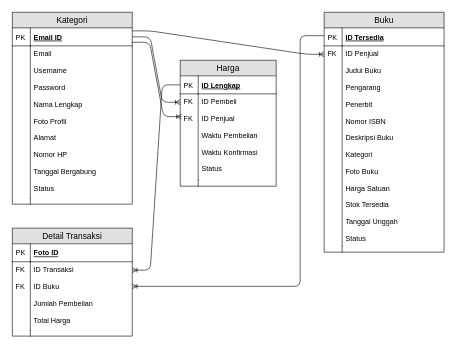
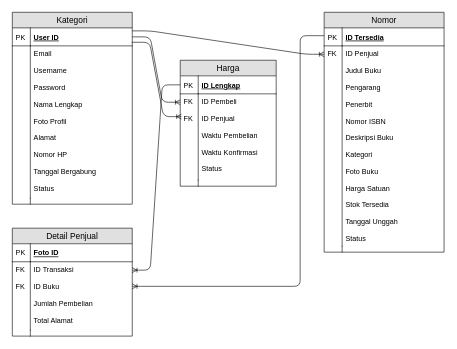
  <mxCell id="0" />
  <mxCell id="1" parent="0" />
  <mxCell id="2" value="Kategori" style="swimlane;fontStyle=0;childLayout=stackLayout;horizontal=1;startSize=26;fillColor=#e0e0e0;horizontalStack=0;resizeParent=1;resizeParentMax=0;resizeLast=0;collapsible=1;marginBottom=0;swimlaneFillColor=#ffffff;align=center;fontSize=14;" parent="1" vertex="1"><mxGeometry x="20" y="20" width="200" height="320" as="geometry" /></mxCell>
- <mxCell id="3" value="Email ID" style="shape=partialRectangle;top=0;left=0;right=0;bottom=1;align=left;verticalAlign=middle;fillColor=none;spacingLeft=34;spacingRight=4;overflow=hidden;rotatable=0;points=[[0,0.5],[1,0.5]];portConstraint=eastwest;dropTarget=0;fontStyle=5;fontSize=12;" parent="2" vertex="1"><mxGeometry y="26" width="200" height="30" as="geometry" /></mxCell>
+ <mxCell id="3" value="User ID" style="shape=partialRectangle;top=0;left=0;right=0;bottom=1;align=left;verticalAlign=middle;fillColor=none;spacingLeft=34;spacingRight=4;overflow=hidden;rotatable=0;points=[[0,0.5],[1,0.5]];portConstraint=eastwest;dropTarget=0;fontStyle=5;fontSize=12;" parent="2" vertex="1"><mxGeometry y="26" width="200" height="30" as="geometry" /></mxCell>
  <mxCell id="4" value="PK" style="shape=partialRectangle;top=0;left=0;bottom=0;fillColor=none;align=left;verticalAlign=middle;spacingLeft=4;spacingRight=4;overflow=hidden;rotatable=0;points=[];portConstraint=eastwest;part=1;fontSize=12;" parent="3" vertex="1" connectable="0"><mxGeometry width="30" height="30" as="geometry" /></mxCell>
  <mxCell id="5" value="Email&#10;&#10;Username&#10;&#10;Password&#10;&#10;Nama Lengkap&#10;&#10;Foto Profil&#10;&#10;Alamat&#10;&#10;Nomor HP&#10;&#10;Tanggal Bergabung&#10;&#10;Status&#10;" style="shape=partialRectangle;top=0;left=0;right=0;bottom=0;align=left;verticalAlign=top;fillColor=none;spacingLeft=34;spacingRight=4;overflow=hidden;rotatable=0;points=[[0,0.5],[1,0.5]];portConstraint=eastwest;dropTarget=0;fontSize=12;" parent="2" vertex="1"><mxGeometry y="56" width="200" height="254" as="geometry" /></mxCell>
  <mxCell id="6" value="" style="shape=partialRectangle;top=0;left=0;bottom=0;fillColor=none;align=left;verticalAlign=top;spacingLeft=4;spacingRight=4;overflow=hidden;rotatable=0;points=[];portConstraint=eastwest;part=1;fontSize=12;" parent="5" vertex="1" connectable="0"><mxGeometry width="30" height="254" as="geometry" /></mxCell>
  <mxCell id="7" value="" style="shape=partialRectangle;top=0;left=0;right=0;bottom=0;align=left;verticalAlign=top;fillColor=none;spacingLeft=34;spacingRight=4;overflow=hidden;rotatable=0;points=[[0,0.5],[1,0.5]];portConstraint=eastwest;dropTarget=0;fontSize=12;" parent="2" vertex="1"><mxGeometry y="310" width="200" height="10" as="geometry" /></mxCell>
  <mxCell id="8" value="" style="shape=partialRectangle;top=0;left=0;bottom=0;fillColor=none;align=left;verticalAlign=top;spacingLeft=4;spacingRight=4;overflow=hidden;rotatable=0;points=[];portConstraint=eastwest;part=1;fontSize=12;" parent="7" vertex="1" connectable="0"><mxGeometry width="30" height="10" as="geometry" /></mxCell>
- <mxCell id="9" value="Buku" style="swimlane;fontStyle=0;childLayout=stackLayout;horizontal=1;startSize=26;fillColor=#e0e0e0;horizontalStack=0;resizeParent=1;resizeParentMax=0;resizeLast=0;collapsible=1;marginBottom=0;swimlaneFillColor=#ffffff;align=center;fontSize=14;" parent="1" vertex="1"><mxGeometry x="540" y="20" width="200" height="400" as="geometry" /></mxCell>
+ <mxCell id="9" value="Nomor" style="swimlane;fontStyle=0;childLayout=stackLayout;horizontal=1;startSize=26;fillColor=#e0e0e0;horizontalStack=0;resizeParent=1;resizeParentMax=0;resizeLast=0;collapsible=1;marginBottom=0;swimlaneFillColor=#ffffff;align=center;fontSize=14;" parent="1" vertex="1"><mxGeometry x="540" y="20" width="200" height="400" as="geometry" /></mxCell>
  <mxCell id="10" value="ID Tersedia" style="shape=partialRectangle;top=0;left=0;right=0;bottom=1;align=left;verticalAlign=middle;fillColor=none;spacingLeft=34;spacingRight=4;overflow=hidden;rotatable=0;points=[[0,0.5],[1,0.5]];portConstraint=eastwest;dropTarget=0;fontStyle=5;fontSize=12;" parent="9" vertex="1"><mxGeometry y="26" width="200" height="30" as="geometry" /></mxCell>
  <mxCell id="11" value="PK" style="shape=partialRectangle;top=0;left=0;bottom=0;fillColor=none;align=left;verticalAlign=middle;spacingLeft=4;spacingRight=4;overflow=hidden;rotatable=0;points=[];portConstraint=eastwest;part=1;fontSize=12;" parent="10" vertex="1" connectable="0"><mxGeometry width="30" height="30" as="geometry" /></mxCell>
  <mxCell id="12" value="ID Penjual&#10;&#10;Judul Buku&#10;&#10;Pengarang&#10;&#10;Penerbit&#10;&#10;Nomor ISBN&#10;&#10;Deskripsi Buku&#10;&#10;Kategori&#10;&#10;Foto Buku&#10;&#10;Harga Satuan&#10;&#10;Stok Tersedia&#10;&#10;Tanggal Unggah&#10;&#10;Status" style="shape=partialRectangle;top=0;left=0;right=0;bottom=0;align=left;verticalAlign=top;fillColor=none;spacingLeft=34;spacingRight=4;overflow=hidden;rotatable=0;points=[[0,0.5],[1,0.5]];portConstraint=eastwest;dropTarget=0;fontSize=12;" parent="9" vertex="1"><mxGeometry y="56" width="200" height="334" as="geometry" /></mxCell>
  <mxCell id="13" value="FK" style="shape=partialRectangle;top=0;left=0;bottom=0;fillColor=none;align=left;verticalAlign=top;spacingLeft=4;spacingRight=4;overflow=hidden;rotatable=0;points=[];portConstraint=eastwest;part=1;fontSize=12;" parent="12" vertex="1" connectable="0"><mxGeometry width="30" height="334" as="geometry" /></mxCell>
  <mxCell id="14" value="" style="shape=partialRectangle;top=0;left=0;right=0;bottom=0;align=left;verticalAlign=top;fillColor=none;spacingLeft=34;spacingRight=4;overflow=hidden;rotatable=0;points=[[0,0.5],[1,0.5]];portConstraint=eastwest;dropTarget=0;fontSize=12;" parent="9" vertex="1"><mxGeometry y="390" width="200" height="10" as="geometry" /></mxCell>
  <mxCell id="15" value="" style="shape=partialRectangle;top=0;left=0;bottom=0;fillColor=none;align=left;verticalAlign=top;spacingLeft=4;spacingRight=4;overflow=hidden;rotatable=0;points=[];portConstraint=eastwest;part=1;fontSize=12;" parent="14" vertex="1" connectable="0"><mxGeometry width="30" height="10" as="geometry" /></mxCell>
  <mxCell id="16" value="Harga" style="swimlane;fontStyle=0;childLayout=stackLayout;horizontal=1;startSize=26;fillColor=#e0e0e0;horizontalStack=0;resizeParent=1;resizeParentMax=0;resizeLast=0;collapsible=1;marginBottom=0;swimlaneFillColor=#ffffff;align=center;fontSize=14;" parent="1" vertex="1"><mxGeometry x="300" y="100" width="160" height="210" as="geometry" /></mxCell>
  <mxCell id="17" value="ID Lengkap" style="shape=partialRectangle;top=0;left=0;right=0;bottom=1;align=left;verticalAlign=middle;fillColor=none;spacingLeft=34;spacingRight=4;overflow=hidden;rotatable=0;points=[[0,0.5],[1,0.5]];portConstraint=eastwest;dropTarget=0;fontStyle=5;fontSize=12;" parent="16" vertex="1"><mxGeometry y="26" width="160" height="30" as="geometry" /></mxCell>
  <mxCell id="18" value="PK" style="shape=partialRectangle;top=0;left=0;bottom=0;fillColor=none;align=left;verticalAlign=middle;spacingLeft=4;spacingRight=4;overflow=hidden;rotatable=0;points=[];portConstraint=eastwest;part=1;fontSize=12;" parent="17" vertex="1" connectable="0"><mxGeometry width="30" height="30" as="geometry" /></mxCell>
  <mxCell id="19" value="ID Pembeli&#10;&#10;ID Penjual&#10;&#10;Waktu Pembelian&#10;&#10;Waktu Konfirmasi&#10;&#10;Status&#10;" style="shape=partialRectangle;top=0;left=0;right=0;bottom=0;align=left;verticalAlign=top;fillColor=none;spacingLeft=34;spacingRight=4;overflow=hidden;rotatable=0;points=[[0,0.5],[1,0.5]];portConstraint=eastwest;dropTarget=0;fontSize=12;" parent="16" vertex="1"><mxGeometry y="56" width="160" height="144" as="geometry" /></mxCell>
  <mxCell id="20" value="FK&#10;&#10;FK&#10;" style="shape=partialRectangle;top=0;left=0;bottom=0;fillColor=none;align=left;verticalAlign=top;spacingLeft=4;spacingRight=4;overflow=hidden;rotatable=0;points=[];portConstraint=eastwest;part=1;fontSize=12;" parent="19" vertex="1" connectable="0"><mxGeometry width="30" height="144" as="geometry" /></mxCell>
  <mxCell id="21" value="" style="shape=partialRectangle;top=0;left=0;right=0;bottom=0;align=left;verticalAlign=top;fillColor=none;spacingLeft=34;spacingRight=4;overflow=hidden;rotatable=0;points=[[0,0.5],[1,0.5]];portConstraint=eastwest;dropTarget=0;fontSize=12;" parent="16" vertex="1"><mxGeometry y="200" width="160" height="10" as="geometry" /></mxCell>
  <mxCell id="22" value="" style="shape=partialRectangle;top=0;left=0;bottom=0;fillColor=none;align=left;verticalAlign=top;spacingLeft=4;spacingRight=4;overflow=hidden;rotatable=0;points=[];portConstraint=eastwest;part=1;fontSize=12;" parent="21" vertex="1" connectable="0"><mxGeometry width="30" height="10" as="geometry" /></mxCell>
- <mxCell id="23" value="Detail Transaksi" style="swimlane;fontStyle=0;childLayout=stackLayout;horizontal=1;startSize=26;fillColor=#e0e0e0;horizontalStack=0;resizeParent=1;resizeParentMax=0;resizeLast=0;collapsible=1;marginBottom=0;swimlaneFillColor=#ffffff;align=center;fontSize=14;" parent="1" vertex="1"><mxGeometry x="20" y="380" width="200" height="180" as="geometry" /></mxCell>
+ <mxCell id="23" value="Detail Penjual" style="swimlane;fontStyle=0;childLayout=stackLayout;horizontal=1;startSize=26;fillColor=#e0e0e0;horizontalStack=0;resizeParent=1;resizeParentMax=0;resizeLast=0;collapsible=1;marginBottom=0;swimlaneFillColor=#ffffff;align=center;fontSize=14;" parent="1" vertex="1"><mxGeometry x="20" y="380" width="200" height="180" as="geometry" /></mxCell>
  <mxCell id="24" value="Foto ID" style="shape=partialRectangle;top=0;left=0;right=0;bottom=1;align=left;verticalAlign=middle;fillColor=none;spacingLeft=34;spacingRight=4;overflow=hidden;rotatable=0;points=[[0,0.5],[1,0.5]];portConstraint=eastwest;dropTarget=0;fontStyle=5;fontSize=12;" parent="23" vertex="1"><mxGeometry y="26" width="200" height="30" as="geometry" /></mxCell>
  <mxCell id="25" value="PK" style="shape=partialRectangle;top=0;left=0;bottom=0;fillColor=none;align=left;verticalAlign=middle;spacingLeft=4;spacingRight=4;overflow=hidden;rotatable=0;points=[];portConstraint=eastwest;part=1;fontSize=12;" parent="24" vertex="1" connectable="0"><mxGeometry width="30" height="30" as="geometry" /></mxCell>
- <mxCell id="26" value="ID Transaksi&#10;&#10;ID Buku&#10;&#10;Jumlah Pembelian&#10;&#10;Total Harga&#10;" style="shape=partialRectangle;top=0;left=0;right=0;bottom=0;align=left;verticalAlign=top;fillColor=none;spacingLeft=34;spacingRight=4;overflow=hidden;rotatable=0;points=[[0,0.5],[1,0.5]];portConstraint=eastwest;dropTarget=0;fontSize=12;" parent="23" vertex="1"><mxGeometry y="56" width="200" height="114" as="geometry" /></mxCell>
+ <mxCell id="26" value="ID Transaksi&#10;&#10;ID Buku&#10;&#10;Jumlah Pembelian&#10;&#10;Total Alamat&#10;" style="shape=partialRectangle;top=0;left=0;right=0;bottom=0;align=left;verticalAlign=top;fillColor=none;spacingLeft=34;spacingRight=4;overflow=hidden;rotatable=0;points=[[0,0.5],[1,0.5]];portConstraint=eastwest;dropTarget=0;fontSize=12;" parent="23" vertex="1"><mxGeometry y="56" width="200" height="114" as="geometry" /></mxCell>
  <mxCell id="27" value="FK&#10;&#10;FK&#10;" style="shape=partialRectangle;top=0;left=0;bottom=0;fillColor=none;align=left;verticalAlign=top;spacingLeft=4;spacingRight=4;overflow=hidden;rotatable=0;points=[];portConstraint=eastwest;part=1;fontSize=12;" parent="26" vertex="1" connectable="0"><mxGeometry width="30" height="114" as="geometry" /></mxCell>
  <mxCell id="28" value="" style="shape=partialRectangle;top=0;left=0;right=0;bottom=0;align=left;verticalAlign=top;fillColor=none;spacingLeft=34;spacingRight=4;overflow=hidden;rotatable=0;points=[[0,0.5],[1,0.5]];portConstraint=eastwest;dropTarget=0;fontSize=12;" parent="23" vertex="1"><mxGeometry y="170" width="200" height="10" as="geometry" /></mxCell>
  <mxCell id="29" value="" style="shape=partialRectangle;top=0;left=0;bottom=0;fillColor=none;align=left;verticalAlign=top;spacingLeft=4;spacingRight=4;overflow=hidden;rotatable=0;points=[];portConstraint=eastwest;part=1;fontSize=12;" parent="28" vertex="1" connectable="0"><mxGeometry width="30" height="10" as="geometry" /></mxCell>
  <mxCell id="30" value="" style="edgeStyle=entityRelationEdgeStyle;fontSize=12;html=1;endArrow=ERoneToMany;exitX=1;exitY=0.5;exitDx=0;exitDy=0;" parent="1" source="3" edge="1"><mxGeometry width="100" height="100" relative="1" as="geometry"><mxPoint x="200" y="270" as="sourcePoint" /><mxPoint x="300" y="170" as="targetPoint" /></mxGeometry></mxCell>
  <mxCell id="31" value="" style="edgeStyle=entityRelationEdgeStyle;fontSize=12;html=1;endArrow=ERoneToMany;entryX=0.013;entryY=0.264;entryDx=0;entryDy=0;entryPerimeter=0;elbow=vertical;" parent="1" target="19" edge="1"><mxGeometry width="100" height="100" relative="1" as="geometry"><mxPoint x="219" y="70" as="sourcePoint" /><mxPoint x="300" y="180" as="targetPoint" /></mxGeometry></mxCell>
  <mxCell id="32" value="" style="edgeStyle=entityRelationEdgeStyle;fontSize=12;html=1;endArrow=ERoneToMany;" parent="1" edge="1"><mxGeometry width="100" height="100" relative="1" as="geometry"><mxPoint x="220" y="51" as="sourcePoint" /><mxPoint x="540" y="90" as="targetPoint" /></mxGeometry></mxCell>
  <mxCell id="33" value="" style="edgeStyle=entityRelationEdgeStyle;fontSize=12;html=1;endArrow=none;entryX=0;entryY=0.5;entryDx=0;entryDy=0;startArrow=ERoneToMany;startFill=0;endFill=0;" parent="1" target="17" edge="1"><mxGeometry width="100" height="100" relative="1" as="geometry"><mxPoint x="220" y="450" as="sourcePoint" /><mxPoint x="260" y="160" as="targetPoint" /></mxGeometry></mxCell>
  <mxCell id="34" value="" style="edgeStyle=orthogonalEdgeStyle;fontSize=12;html=1;endArrow=none;startArrow=ERoneToMany;startFill=0;endFill=0;" parent="1" edge="1"><mxGeometry width="100" height="100" relative="1" as="geometry"><mxPoint x="220" y="477" as="sourcePoint" /><mxPoint x="540" y="59" as="targetPoint" /><Array as="points"><mxPoint x="500" y="477" /><mxPoint x="500" y="59" /></Array></mxGeometry></mxCell>
